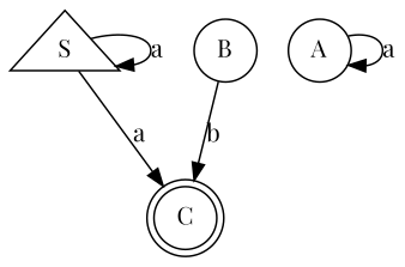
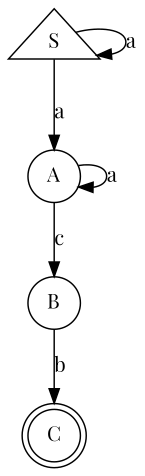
  digraph {
    fontname="Playfair Display"
    rankdir=TB
    node [fontname="Playfair Display" shape=circle]
    edge [fontname="Playfair Display"]
    C [shape=doublecircle]
    S [shape=triangle]
    A
    B
    S -> S [label=a]
-   S -> C [label=a]
+   S -> A [label=a]
    A -> A [label=a]
+   A -> B [label=c]
    B -> C [label=b]
  }
